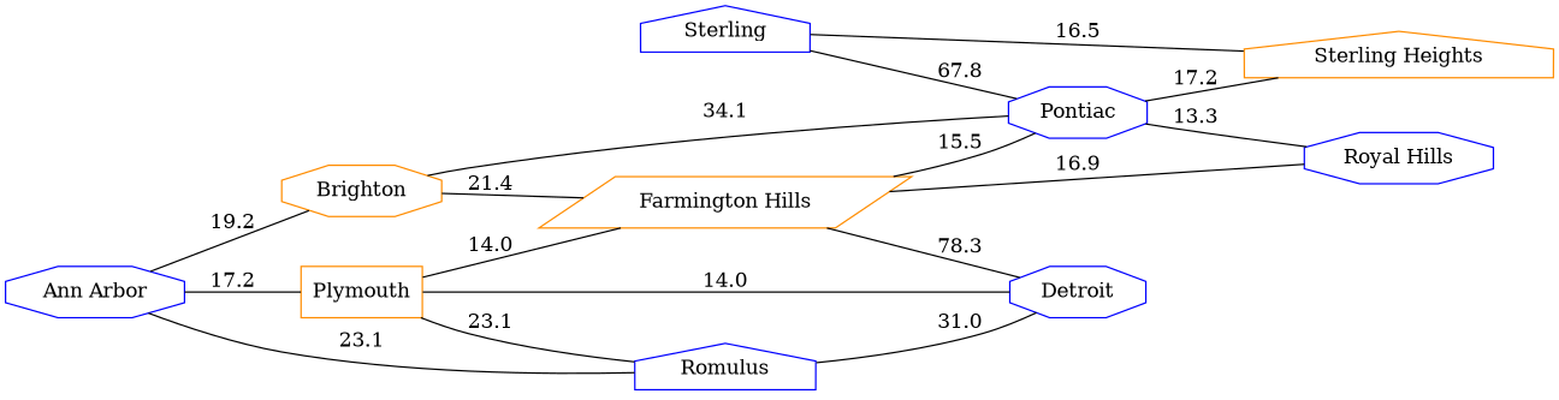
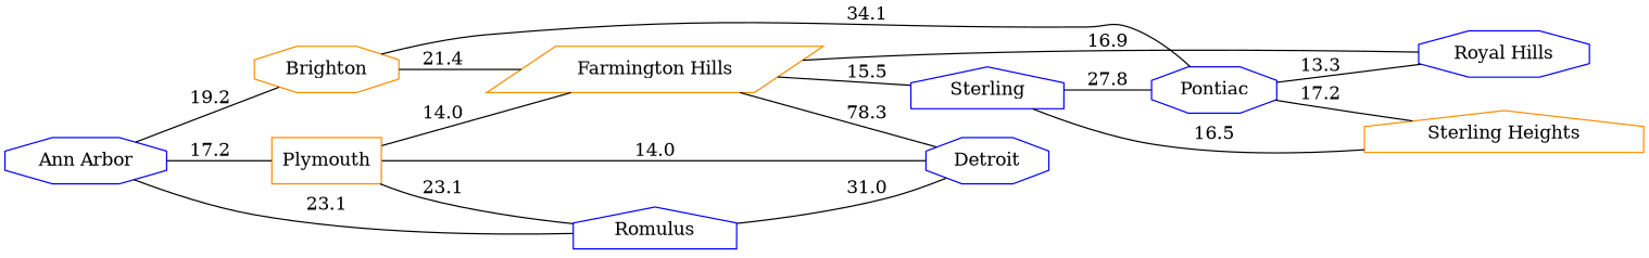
  graph {
    rankdir=LR
    node [color=blue shape=octagon]
    n1 [label="Royal Hills"]
    Pontiac
    "Sterling Heights" [color=darkorange shape=house]
    Plymouth [color=darkorange shape=box]
    "Farmington Hills" [color=darkorange shape=parallelogram]
    Romulus [shape=house]
    Detroit
    n8 [label=Sterling shape=house]
    "Ann Arbor"
    Brighton [color=darkorange]
    Pontiac -- n1 [label=13.3]
    Pontiac -- "Sterling Heights" [label=17.2]
    Plymouth -- "Farmington Hills" [label=14.0]
    Plymouth -- Romulus [label=23.1]
    Plymouth -- Detroit [label=14.0]
    "Farmington Hills" -- n1 [label=16.9]
-   "Farmington Hills" -- Pontiac [label=15.5]
+   "Farmington Hills" -- n8 [label=15.5]
    "Farmington Hills" -- Detroit [label=78.3]
    Romulus -- Detroit [label=31.0]
-   n8 -- Pontiac [label=67.8]
+   n8 -- Pontiac [label=27.8]
    n8 -- "Sterling Heights" [label=16.5]
    "Ann Arbor" -- Plymouth [label=17.2]
    "Ann Arbor" -- Romulus [label=23.1]
    "Ann Arbor" -- Brighton [label=19.2]
    Brighton -- Pontiac [label=34.1]
    Brighton -- "Farmington Hills" [label=21.4]
  }
